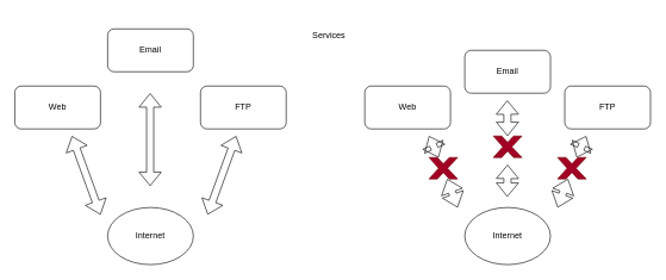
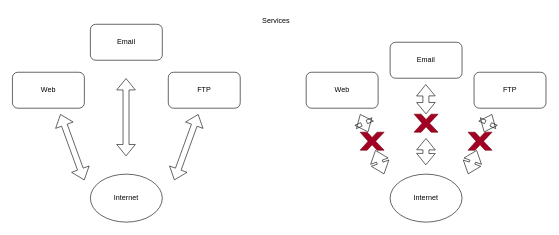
  <mxCell id="0" />
  <mxCell id="1" parent="0" />
  <mxCell id="2" value="" style="ellipse;whiteSpace=wrap;html=1;" vertex="1" parent="1"><mxGeometry x="150" y="290" width="120" height="80" as="geometry" /></mxCell>
  <mxCell id="3" value="" style="ellipse;whiteSpace=wrap;html=1;" vertex="1" parent="1"><mxGeometry x="650" y="290" width="120" height="80" as="geometry" /></mxCell>
  <mxCell id="4" value="Internet" style="text;html=1;strokeColor=none;fillColor=none;align=center;verticalAlign=middle;whiteSpace=wrap;rounded=0;" vertex="1" parent="1"><mxGeometry x="180" y="315" width="60" height="30" as="geometry" /></mxCell>
  <mxCell id="5" value="Internet" style="text;html=1;strokeColor=none;fillColor=none;align=center;verticalAlign=middle;whiteSpace=wrap;rounded=0;" vertex="1" parent="1"><mxGeometry x="680" y="315" width="60" height="30" as="geometry" /></mxCell>
  <mxCell id="6" value="" style="rounded=1;whiteSpace=wrap;html=1;" vertex="1" parent="1"><mxGeometry x="20" y="120" width="120" height="60" as="geometry" /></mxCell>
  <mxCell id="7" value="" style="rounded=1;whiteSpace=wrap;html=1;" vertex="1" parent="1"><mxGeometry x="150" y="40" width="120" height="60" as="geometry" /></mxCell>
  <mxCell id="8" value="" style="rounded=1;whiteSpace=wrap;html=1;" vertex="1" parent="1"><mxGeometry x="280" y="120" width="120" height="60" as="geometry" /></mxCell>
  <mxCell id="9" value="" style="rounded=1;whiteSpace=wrap;html=1;" vertex="1" parent="1"><mxGeometry x="510" y="120" width="120" height="60" as="geometry" /></mxCell>
  <mxCell id="10" value="" style="rounded=1;whiteSpace=wrap;html=1;" vertex="1" parent="1"><mxGeometry x="650" y="70" width="120" height="60" as="geometry" /></mxCell>
  <mxCell id="11" value="" style="rounded=1;whiteSpace=wrap;html=1;" vertex="1" parent="1"><mxGeometry x="790" y="120" width="120" height="60" as="geometry" /></mxCell>
  <mxCell id="12" value="" style="shape=flexArrow;endArrow=classic;startArrow=classic;html=1;rounded=0;" edge="1" parent="1"><mxGeometry width="100" height="100" relative="1" as="geometry"><mxPoint x="290" y="300" as="sourcePoint" /><mxPoint x="330" y="190" as="targetPoint" /></mxGeometry></mxCell>
  <mxCell id="13" value="" style="shape=flexArrow;endArrow=classic;startArrow=classic;html=1;rounded=0;" edge="1" parent="1"><mxGeometry width="100" height="100" relative="1" as="geometry"><mxPoint x="140" y="300" as="sourcePoint" /><mxPoint x="100" y="190" as="targetPoint" /></mxGeometry></mxCell>
  <mxCell id="14" value="" style="shape=flexArrow;endArrow=classic;startArrow=classic;html=1;rounded=0;" edge="1" parent="1"><mxGeometry width="100" height="100" relative="1" as="geometry"><mxPoint x="209.5" y="260" as="sourcePoint" /><mxPoint x="209.5" y="130" as="targetPoint" /></mxGeometry></mxCell>
  <mxCell id="15" value="" style="shape=flexArrow;endArrow=classic;startArrow=classic;html=1;rounded=0;" edge="1" parent="1" source="30"><mxGeometry width="100" height="100" relative="1" as="geometry"><mxPoint x="640" y="290" as="sourcePoint" /><mxPoint x="600" y="190" as="targetPoint" /></mxGeometry></mxCell>
  <mxCell id="16" value="" style="shape=flexArrow;endArrow=classic;startArrow=classic;html=1;rounded=0;entryX=1;entryY=0.25;entryDx=0;entryDy=0;" edge="1" parent="1" source="28"><mxGeometry width="100" height="100" relative="1" as="geometry"><mxPoint x="709.5" y="275" as="sourcePoint" /><mxPoint x="709.5" y="140" as="targetPoint" /></mxGeometry></mxCell>
  <mxCell id="17" value="" style="shape=flexArrow;endArrow=classic;startArrow=classic;html=1;rounded=0;" edge="1" parent="1" source="26"><mxGeometry width="100" height="100" relative="1" as="geometry"><mxPoint x="780" y="290" as="sourcePoint" /><mxPoint x="820" y="190" as="targetPoint" /></mxGeometry></mxCell>
  <mxCell id="18" value="Web" style="text;html=1;strokeColor=none;fillColor=none;align=center;verticalAlign=middle;whiteSpace=wrap;rounded=0;" vertex="1" parent="1"><mxGeometry x="50" y="135" width="60" height="30" as="geometry" /></mxCell>
  <mxCell id="19" value="Email" style="text;html=1;strokeColor=none;fillColor=none;align=center;verticalAlign=middle;whiteSpace=wrap;rounded=0;" vertex="1" parent="1"><mxGeometry x="180" y="55" width="60" height="30" as="geometry" /></mxCell>
  <mxCell id="20" value="FTP" style="text;html=1;strokeColor=none;fillColor=none;align=center;verticalAlign=middle;whiteSpace=wrap;rounded=0;" vertex="1" parent="1"><mxGeometry x="310" y="135" width="60" height="30" as="geometry" /></mxCell>
  <mxCell id="21" value="Web" style="text;html=1;strokeColor=none;fillColor=none;align=center;verticalAlign=middle;whiteSpace=wrap;rounded=0;" vertex="1" parent="1"><mxGeometry x="540" y="135" width="60" height="30" as="geometry" /></mxCell>
  <mxCell id="22" value="Email" style="text;html=1;strokeColor=none;fillColor=none;align=center;verticalAlign=middle;whiteSpace=wrap;rounded=0;" vertex="1" parent="1"><mxGeometry x="680" y="85" width="60" height="30" as="geometry" /></mxCell>
  <mxCell id="23" value="FTP" style="text;html=1;strokeColor=none;fillColor=none;align=center;verticalAlign=middle;whiteSpace=wrap;rounded=0;" vertex="1" parent="1"><mxGeometry x="820" y="135" width="60" height="30" as="geometry" /></mxCell>
- <mxCell id="24" value="Services" style="text;html=1;strokeColor=none;fillColor=none;align=center;verticalAlign=middle;whiteSpace=wrap;rounded=0;" vertex="1" parent="1"><mxGeometry x="300" y="35" width="320" height="30" as="geometry" /></mxCell>
+ <mxCell id="24" value="Services" style="text;html=1;strokeColor=none;fillColor=none;align=center;verticalAlign=middle;whiteSpace=wrap;rounded=0;" vertex="1" parent="1"><mxGeometry x="300" y="20" width="320" height="30" as="geometry" /></mxCell>
  <mxCell id="25" value="" style="shape=flexArrow;endArrow=classic;startArrow=classic;html=1;rounded=0;" edge="1" parent="1" target="26"><mxGeometry width="100" height="100" relative="1" as="geometry"><mxPoint x="780" y="290" as="sourcePoint" /><mxPoint x="820" y="190" as="targetPoint" /></mxGeometry></mxCell>
  <mxCell id="26" value="" style="verticalLabelPosition=bottom;verticalAlign=top;html=1;shape=mxgraph.basic.x;fillColor=#a20025;strokeColor=#6F0000;fontColor=#ffffff;" vertex="1" parent="1"><mxGeometry x="780" y="220" width="40" height="30" as="geometry" /></mxCell>
  <mxCell id="27" value="" style="shape=flexArrow;endArrow=classic;startArrow=classic;html=1;rounded=0;" edge="1" parent="1"><mxGeometry width="100" height="100" relative="1" as="geometry"><mxPoint x="709.5" y="275" as="sourcePoint" /><mxPoint x="710" y="230" as="targetPoint" /></mxGeometry></mxCell>
  <mxCell id="28" value="" style="verticalLabelPosition=bottom;verticalAlign=top;html=1;shape=mxgraph.basic.x;fillColor=#a20025;strokeColor=#6F0000;fontColor=#ffffff;" vertex="1" parent="1"><mxGeometry x="690" y="190" width="40" height="30" as="geometry" /></mxCell>
  <mxCell id="29" value="" style="shape=flexArrow;endArrow=classic;startArrow=classic;html=1;rounded=0;" edge="1" parent="1" target="30"><mxGeometry width="100" height="100" relative="1" as="geometry"><mxPoint x="640" y="290" as="sourcePoint" /><mxPoint x="600" y="190" as="targetPoint" /></mxGeometry></mxCell>
  <mxCell id="30" value="" style="verticalLabelPosition=bottom;verticalAlign=top;html=1;shape=mxgraph.basic.x;fillColor=#a20025;strokeColor=#6F0000;fontColor=#ffffff;" vertex="1" parent="1"><mxGeometry x="600" y="220" width="40" height="30" as="geometry" /></mxCell>
